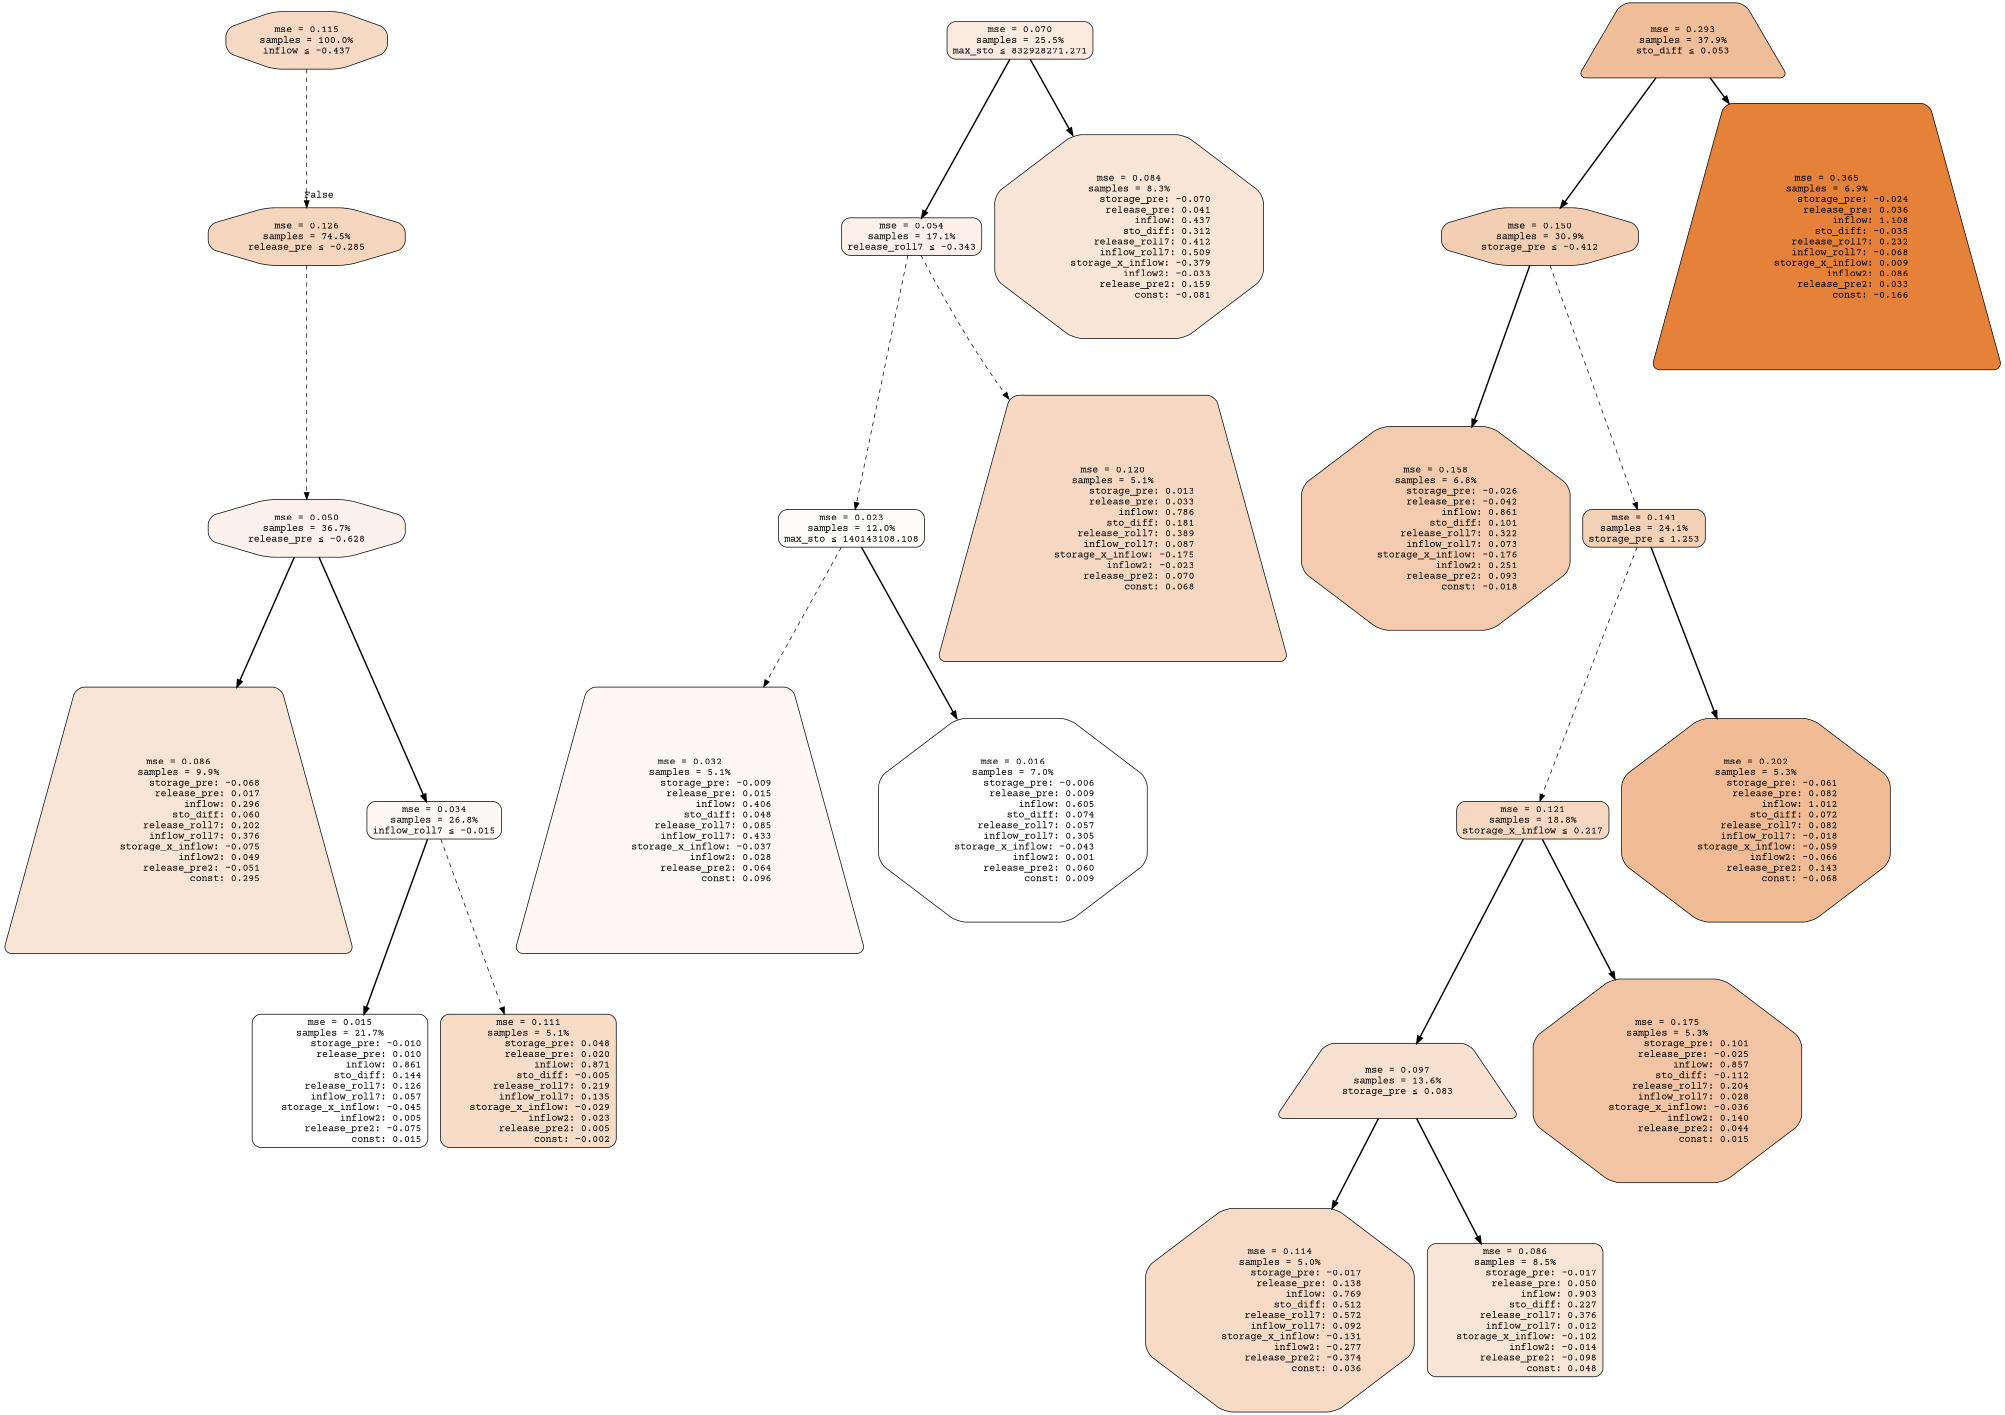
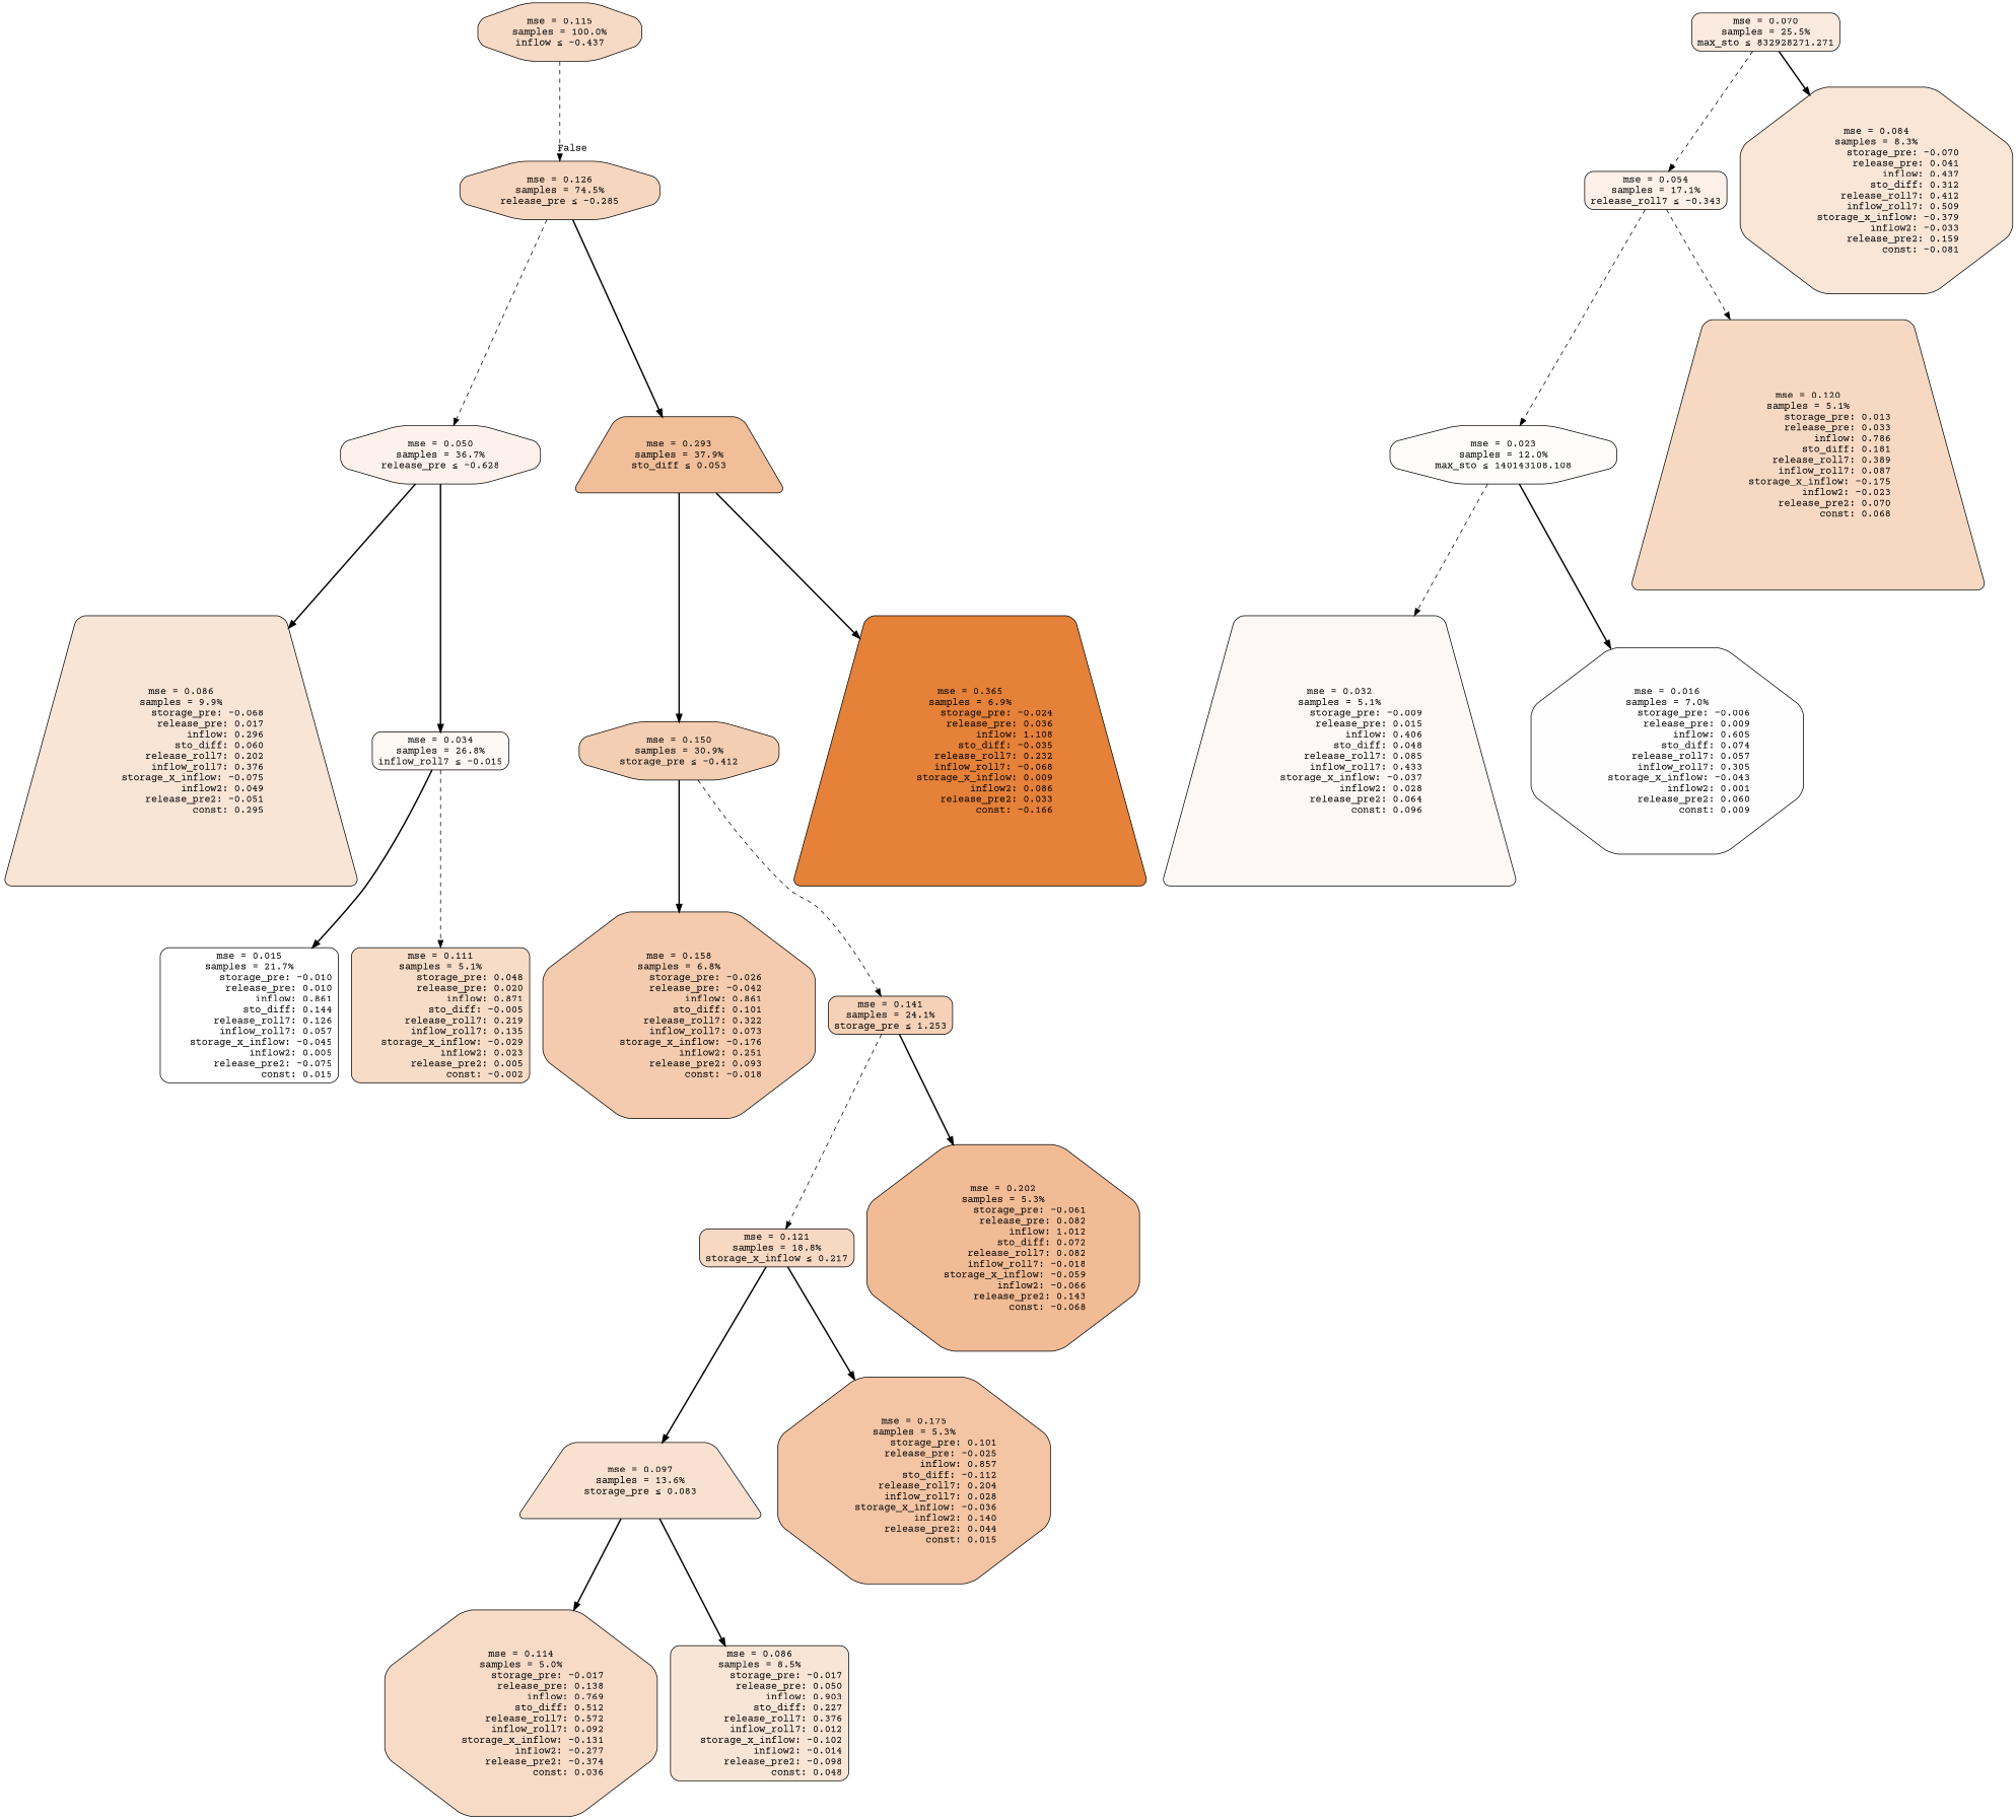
  digraph {
    fontname="Courier Prime"
    node [color=black fillcolor="#f9e5d6" fontname="Courier Prime" shape=octagon style="filled, rounded"]
    edge [fontname="Courier Prime" style=bold]
    n1 [fillcolor="#f7dac6" label="mse = 0.115\nsamples = 100.0%\ninflow &le; -0.437"]
    n2 [fillcolor="#f6d6bf" label="mse = 0.126\nsamples = 74.5%\nrelease_pre &le; -0.285"]
    n3 [fillcolor="#faeadf" label="mse = 0.070\nsamples = 25.5%\nmax_sto &le; 832928271.271" shape=box]
    n4 [fillcolor="#fcf0e8" label="mse = 0.054\nsamples = 17.1%\nrelease_roll7 &le; -0.343" shape=box]
    n5 [fillcolor="#f9e6d7" label="mse = 0.084\nsamples = 8.3%\n         storage_pre: -0.070\n          release_pre: 0.041\n               inflow: 0.437\n             sto_diff: 0.312\n        release_roll7: 0.412\n         inflow_roll7: 0.509\n    storage_x_inflow: -0.379\n             inflow2: -0.033\n         release_pre2: 0.159\n               const: -0.081"]
    n6 [fillcolor="#fcf2eb" label="mse = 0.050\nsamples = 36.7%\nrelease_pre &le; -0.628"]
    n7 [fillcolor="#f1be9a" label="mse = 0.293\nsamples = 37.9%\nsto_diff &le; 0.053" shape=trapezium]
-   n8 [fillcolor="#fefcfa" label="mse = 0.023\nsamples = 12.0%\nmax_sto &le; 140143108.108" shape=box]
+   n8 [fillcolor="#fefcfa" label="mse = 0.023\nsamples = 12.0%\nmax_sto &le; 140143108.108"]
    n9 [fillcolor="#f7d9c3" label="mse = 0.120\nsamples = 5.1%\n          storage_pre: 0.013\n          release_pre: 0.033\n               inflow: 0.786\n             sto_diff: 0.181\n        release_roll7: 0.389\n         inflow_roll7: 0.087\n    storage_x_inflow: -0.175\n             inflow2: -0.023\n         release_pre2: 0.070\n                const: 0.068" shape=trapezium]
    n10 [fillcolor="#fdf8f5" label="mse = 0.032\nsamples = 5.1%\n         storage_pre: -0.009\n          release_pre: 0.015\n               inflow: 0.406\n             sto_diff: 0.048\n        release_roll7: 0.085\n         inflow_roll7: 0.433\n    storage_x_inflow: -0.037\n              inflow2: 0.028\n         release_pre2: 0.064\n                const: 0.096" shape=trapezium]
    n11 [fillcolor="#fefefe" label="mse = 0.016\nsamples = 7.0%\n         storage_pre: -0.006\n          release_pre: 0.009\n               inflow: 0.605\n             sto_diff: 0.074\n        release_roll7: 0.057\n         inflow_roll7: 0.305\n    storage_x_inflow: -0.043\n              inflow2: 0.001\n         release_pre2: 0.060\n                const: 0.009"]
    n12 [label="mse = 0.086\nsamples = 9.9%\n         storage_pre: -0.068\n          release_pre: 0.017\n               inflow: 0.296\n             sto_diff: 0.060\n        release_roll7: 0.202\n         inflow_roll7: 0.376\n    storage_x_inflow: -0.075\n              inflow2: 0.049\n        release_pre2: -0.051\n                const: 0.295" shape=trapezium]
    n13 [fillcolor="#fdf8f4" label="mse = 0.034\nsamples = 26.8%\ninflow_roll7 &le; -0.015" shape=box]
    n14 [fillcolor="#f4ceb2" label="mse = 0.150\nsamples = 30.9%\nstorage_pre &le; -0.412"]
    n15 [fillcolor="#e58139" label="mse = 0.365\nsamples = 6.9%\n         storage_pre: -0.024\n          release_pre: 0.036\n               inflow: 1.108\n            sto_diff: -0.035\n        release_roll7: 0.232\n        inflow_roll7: -0.068\n     storage_x_inflow: 0.009\n              inflow2: 0.086\n         release_pre2: 0.033\n               const: -0.166" shape=trapezium]
    n16 [fillcolor="#ffffff" label="mse = 0.015\nsamples = 21.7%\n         storage_pre: -0.010\n          release_pre: 0.010\n               inflow: 0.861\n             sto_diff: 0.144\n        release_roll7: 0.126\n         inflow_roll7: 0.057\n    storage_x_inflow: -0.045\n              inflow2: 0.005\n        release_pre2: -0.075\n                const: 0.015" shape=box]
    n17 [fillcolor="#f7dcc8" label="mse = 0.111\nsamples = 5.1%\n          storage_pre: 0.048\n          release_pre: 0.020\n               inflow: 0.871\n            sto_diff: -0.005\n        release_roll7: 0.219\n         inflow_roll7: 0.135\n    storage_x_inflow: -0.029\n              inflow2: 0.023\n         release_pre2: 0.005\n               const: -0.002" shape=box]
    n18 [fillcolor="#f4cbae" label="mse = 0.158\nsamples = 6.8%\n         storage_pre: -0.026\n         release_pre: -0.042\n               inflow: 0.861\n             sto_diff: 0.101\n        release_roll7: 0.322\n         inflow_roll7: 0.073\n    storage_x_inflow: -0.176\n              inflow2: 0.251\n         release_pre2: 0.093\n               const: -0.018"]
    n19 [fillcolor="#f5d1b7" label="mse = 0.141\nsamples = 24.1%\nstorage_pre &le; 1.253" shape=box]
    n20 [fillcolor="#f7d8c2" label="mse = 0.121\nsamples = 18.8%\nstorage_x_inflow &le; 0.217" shape=box]
    n21 [fillcolor="#f1bb95" label="mse = 0.202\nsamples = 5.3%\n         storage_pre: -0.061\n          release_pre: 0.082\n               inflow: 1.012\n             sto_diff: 0.072\n        release_roll7: 0.082\n        inflow_roll7: -0.018\n    storage_x_inflow: -0.059\n             inflow2: -0.066\n         release_pre2: 0.143\n               const: -0.068"]
    n22 [fillcolor="#f8e1d0" label="mse = 0.097\nsamples = 13.6%\nstorage_pre &le; 0.083" shape=trapezium]
    n23 [fillcolor="#f3c5a4" label="mse = 0.175\nsamples = 5.3%\n          storage_pre: 0.101\n         release_pre: -0.025\n               inflow: 0.857\n            sto_diff: -0.112\n        release_roll7: 0.204\n         inflow_roll7: 0.028\n    storage_x_inflow: -0.036\n              inflow2: 0.140\n         release_pre2: 0.044\n                const: 0.015"]
    n24 [fillcolor="#f7dbc7" label="mse = 0.114\nsamples = 5.0%\n         storage_pre: -0.017\n          release_pre: 0.138\n               inflow: 0.769\n             sto_diff: 0.512\n        release_roll7: 0.572\n         inflow_roll7: 0.092\n    storage_x_inflow: -0.131\n             inflow2: -0.277\n        release_pre2: -0.374\n                const: 0.036"]
    n25 [label="mse = 0.086\nsamples = 8.5%\n         storage_pre: -0.017\n          release_pre: 0.050\n               inflow: 0.903\n             sto_diff: 0.227\n        release_roll7: 0.376\n         inflow_roll7: 0.012\n    storage_x_inflow: -0.102\n             inflow2: -0.014\n        release_pre2: -0.098\n                const: 0.048" shape=box]
    n1 -> n2 [headlabel=False labelangle=-45 labeldistance=2.5 style=dashed]
    n2 -> n6 [style=dashed]
-   n3 -> n4
+   n2 -> n7
+   n3 -> n4 [style=dashed]
    n3 -> n5
    n4 -> n8 [style=dashed]
    n4 -> n9 [style=dashed]
    n6 -> n12
    n6 -> n13
    n7 -> n14
    n7 -> n15
    n8 -> n10 [style=dashed]
    n8 -> n11
    n13 -> n16
    n13 -> n17 [style=dashed]
    n14 -> n18
    n14 -> n19 [style=dashed]
    n19 -> n20 [style=dashed]
    n19 -> n21
    n20 -> n22
    n20 -> n23
    n22 -> n24
    n22 -> n25
  }
